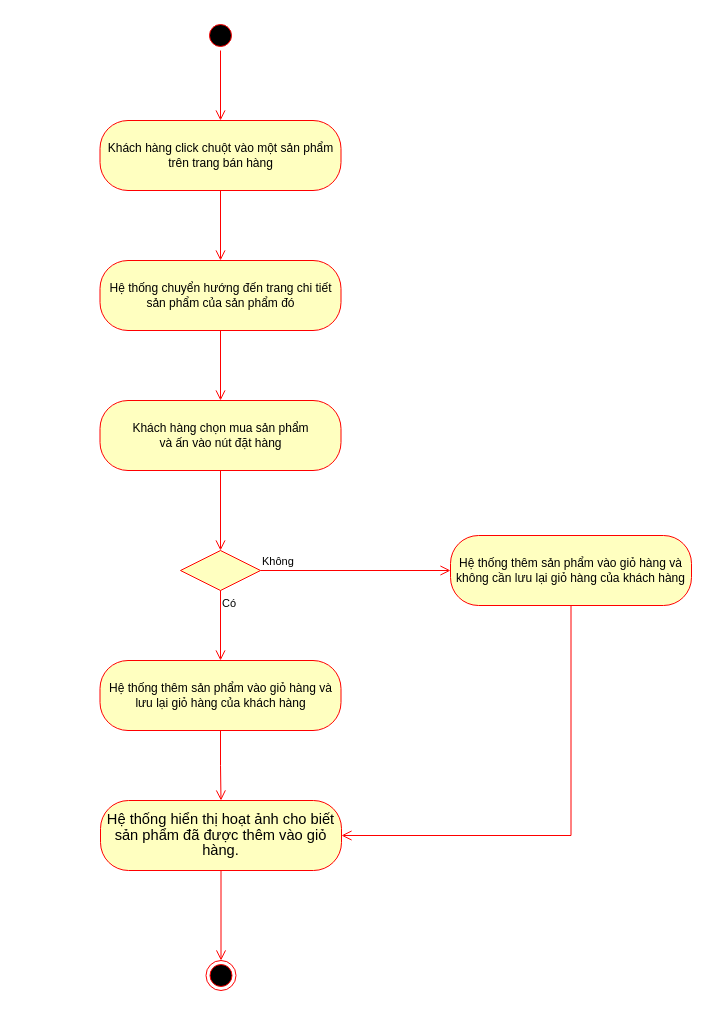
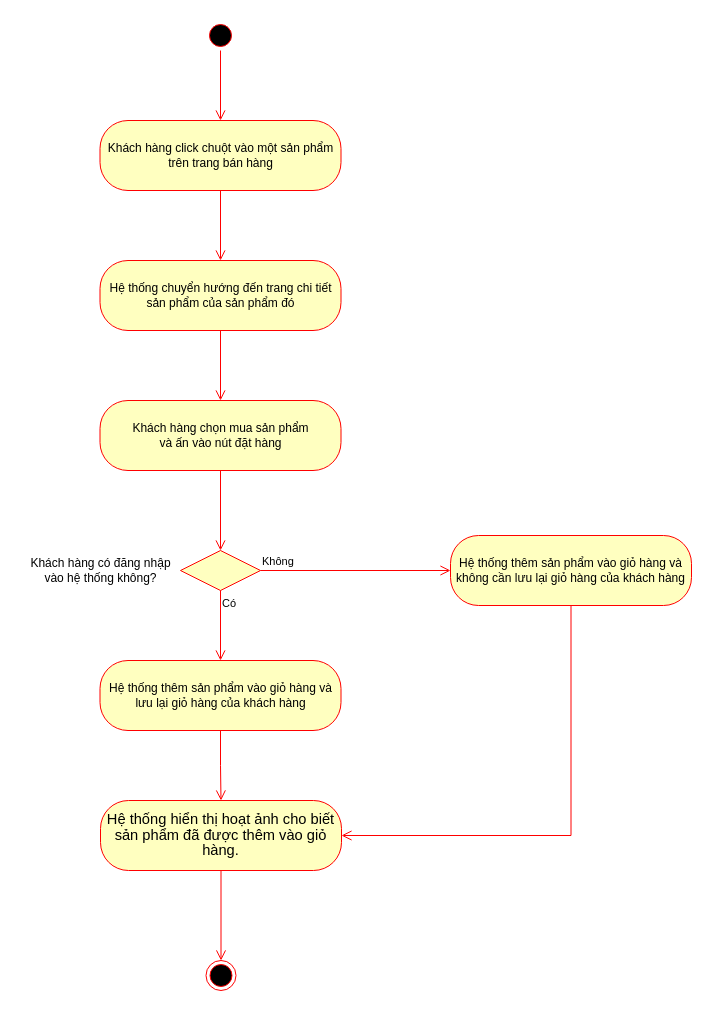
  <mxCell id="0" />
  <mxCell id="1" parent="0" />
  <mxCell id="2" value="" style="ellipse;html=1;shape=startState;fillColor=#000000;strokeColor=#ff0000;" parent="1" vertex="1"><mxGeometry x="205" y="20" width="30" height="30" as="geometry" /></mxCell>
  <mxCell id="3" value="" style="edgeStyle=orthogonalEdgeStyle;html=1;verticalAlign=bottom;endArrow=open;endSize=8;strokeColor=#ff0000;rounded=0;" parent="1" source="2" target="4" edge="1"><mxGeometry relative="1" as="geometry"><mxPoint x="216.5" y="85" as="targetPoint" /></mxGeometry></mxCell>
  <mxCell id="4" value="Khách hàng click chuột vào một sản phẩm&lt;br&gt;trên trang bán hàng" style="rounded=1;whiteSpace=wrap;html=1;arcSize=40;fontColor=#000000;fillColor=#ffffc0;strokeColor=#ff0000;" parent="1" vertex="1"><mxGeometry x="99.5" y="120" width="241" height="70" as="geometry" /></mxCell>
  <mxCell id="5" value="" style="edgeStyle=orthogonalEdgeStyle;html=1;verticalAlign=bottom;endArrow=open;endSize=8;strokeColor=#ff0000;rounded=0;" parent="1" source="6" target="10" edge="1"><mxGeometry relative="1" as="geometry"><mxPoint x="225.5" y="472" as="targetPoint" /><mxPoint x="236.024" y="380" as="sourcePoint" /><Array as="points" /></mxGeometry></mxCell>
  <mxCell id="6" value="Hệ thống chuyển hướng đến trang chi tiết sản phẩm của sản phẩm đó" style="rounded=1;whiteSpace=wrap;html=1;arcSize=40;fontColor=#000000;fillColor=#ffffc0;strokeColor=#ff0000;" parent="1" vertex="1"><mxGeometry x="99.5" y="260" width="241" height="70" as="geometry" /></mxCell>
  <mxCell id="7" value="Hệ thống thêm sản phẩm vào giỏ hàng và lưu lại giỏ hàng của khách hàng" style="rounded=1;whiteSpace=wrap;html=1;arcSize=40;fontColor=#000000;fillColor=#ffffc0;strokeColor=#ff0000;" parent="1" vertex="1"><mxGeometry x="99.5" y="660" width="241" height="70" as="geometry" /></mxCell>
  <mxCell id="8" value="&lt;span style=&quot;font-size: 11.0pt ; line-height: 107% ; font-family: &amp;#34;calibri&amp;#34; , sans-serif&quot;&gt;Hệ thống hiển thị hoạt ảnh cho biết sản phẩm đã được thêm vào giỏ hàng.&lt;/span&gt;" style="rounded=1;whiteSpace=wrap;html=1;arcSize=40;fontColor=#000000;fillColor=#ffffc0;strokeColor=#ff0000;" parent="1" vertex="1"><mxGeometry x="100" y="800" width="241" height="70" as="geometry" /></mxCell>
  <mxCell id="9" value="" style="edgeStyle=orthogonalEdgeStyle;html=1;verticalAlign=bottom;endArrow=open;endSize=8;strokeColor=#ff0000;rounded=0;" parent="1" source="10" target="15" edge="1"><mxGeometry relative="1" as="geometry"><mxPoint x="225.5" y="787" as="targetPoint" /><mxPoint x="225.5" y="667" as="sourcePoint" /><Array as="points" /></mxGeometry></mxCell>
  <mxCell id="10" value="Khách hàng chọn mua sản phẩm &lt;br&gt;và ấn vào nút đặt hàng" style="rounded=1;whiteSpace=wrap;html=1;arcSize=40;fontColor=#000000;fillColor=#ffffc0;strokeColor=#ff0000;" parent="1" vertex="1"><mxGeometry x="99.5" y="400" width="241" height="70" as="geometry" /></mxCell>
  <mxCell id="11" value="" style="edgeStyle=orthogonalEdgeStyle;html=1;verticalAlign=bottom;endArrow=open;endSize=8;strokeColor=#ff0000;rounded=0;" parent="1" source="4" target="6" edge="1"><mxGeometry relative="1" as="geometry"><mxPoint x="225" y="190" as="targetPoint" /><mxPoint x="235.5" y="390" as="sourcePoint" /><Array as="points" /></mxGeometry></mxCell>
  <mxCell id="12" value="" style="ellipse;html=1;shape=endState;fillColor=#000000;strokeColor=#ff0000;" parent="1" vertex="1"><mxGeometry x="205.5" y="960" width="30" height="30" as="geometry" /></mxCell>
  <mxCell id="13" value="" style="edgeStyle=orthogonalEdgeStyle;html=1;verticalAlign=bottom;endArrow=open;endSize=8;strokeColor=#ff0000;rounded=0;" parent="1" source="7" target="8" edge="1"><mxGeometry relative="1" as="geometry"><mxPoint x="235.5" y="670" as="targetPoint" /><mxPoint x="235.5" as="sourcePoint" y="600" /><Array as="points" /></mxGeometry></mxCell>
  <mxCell id="14" value="" style="edgeStyle=orthogonalEdgeStyle;html=1;verticalAlign=bottom;endArrow=open;endSize=8;strokeColor=#ff0000;rounded=0;" parent="1" source="8" target="12" edge="1"><mxGeometry relative="1" as="geometry"><mxPoint x="236" y="810" as="targetPoint" /><mxPoint x="235.5" y="740" as="sourcePoint" /><Array as="points" /></mxGeometry></mxCell>
  <mxCell id="15" value="" style="rhombus;whiteSpace=wrap;html=1;fillColor=#ffffc0;strokeColor=#ff0000;" vertex="1" parent="1"><mxGeometry x="180" y="550" width="80" height="40" as="geometry" /></mxCell>
  <mxCell id="16" value="Không" style="edgeStyle=orthogonalEdgeStyle;html=1;align=left;verticalAlign=bottom;endArrow=open;endSize=8;strokeColor=#ff0000;rounded=0;" edge="1" source="15" parent="1" target="19"><mxGeometry x="-1" relative="1" as="geometry"><mxPoint x="360" y="570" as="targetPoint" /></mxGeometry></mxCell>
  <mxCell id="17" value="Có" style="edgeStyle=orthogonalEdgeStyle;html=1;align=left;verticalAlign=top;endArrow=open;endSize=8;strokeColor=#ff0000;rounded=0;" edge="1" source="15" parent="1" target="7"><mxGeometry x="-1" relative="1" as="geometry"><mxPoint x="460" y="640" as="targetPoint" /></mxGeometry></mxCell>
+ <mxCell id="18" value="Khách hàng có đăng nhập&lt;br&gt;vào hệ thống không?" style="text;html=1;align=center;verticalAlign=middle;resizable=0;points=[];autosize=1;strokeColor=none;fillColor=none;" vertex="1" parent="1"><mxGeometry x="20" y="555" width="160" height="30" as="geometry" /></mxCell>
  <mxCell id="19" value="Hệ thống thêm sản phẩm vào giỏ hàng và&lt;br&gt;không cần lưu lại giỏ hàng của khách hàng" style="rounded=1;whiteSpace=wrap;html=1;arcSize=40;fontColor=#000000;fillColor=#ffffc0;strokeColor=#ff0000;" vertex="1" parent="1"><mxGeometry x="450" y="535" width="241" height="70" as="geometry" /></mxCell>
  <mxCell id="20" value="" style="edgeStyle=orthogonalEdgeStyle;html=1;verticalAlign=bottom;endArrow=open;endSize=8;strokeColor=#ff0000;rounded=0;" edge="1" parent="1" source="19" target="8"><mxGeometry relative="1" as="geometry"><mxPoint x="230.5" y="810" as="targetPoint" /><mxPoint x="230" y="740" as="sourcePoint" /><Array as="points"><mxPoint x="571" y="835" /></Array></mxGeometry></mxCell>
